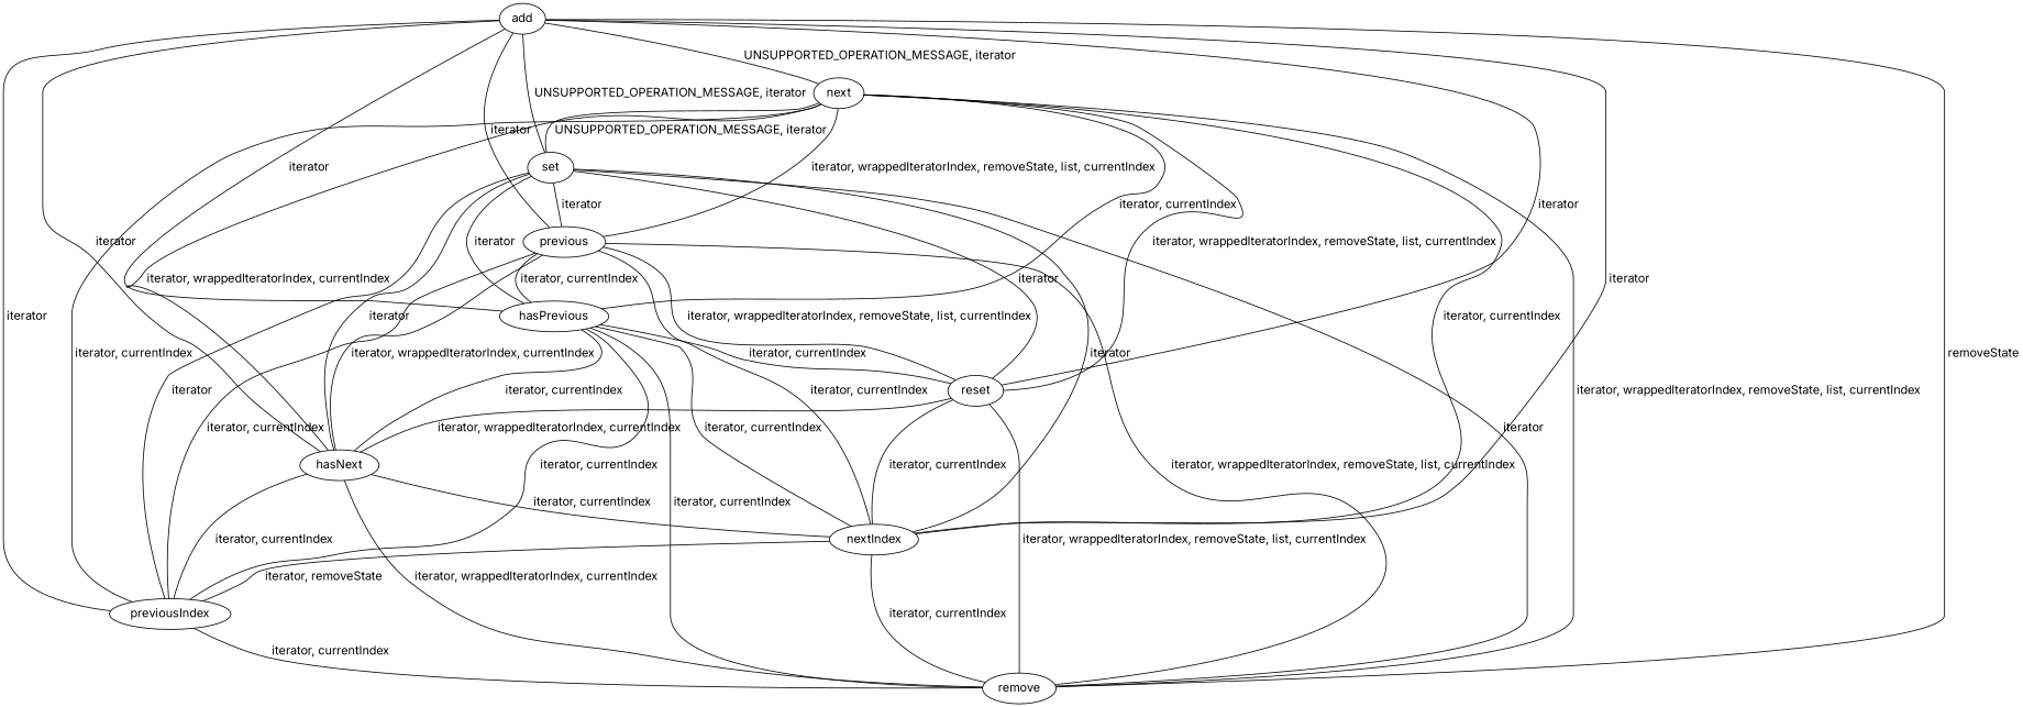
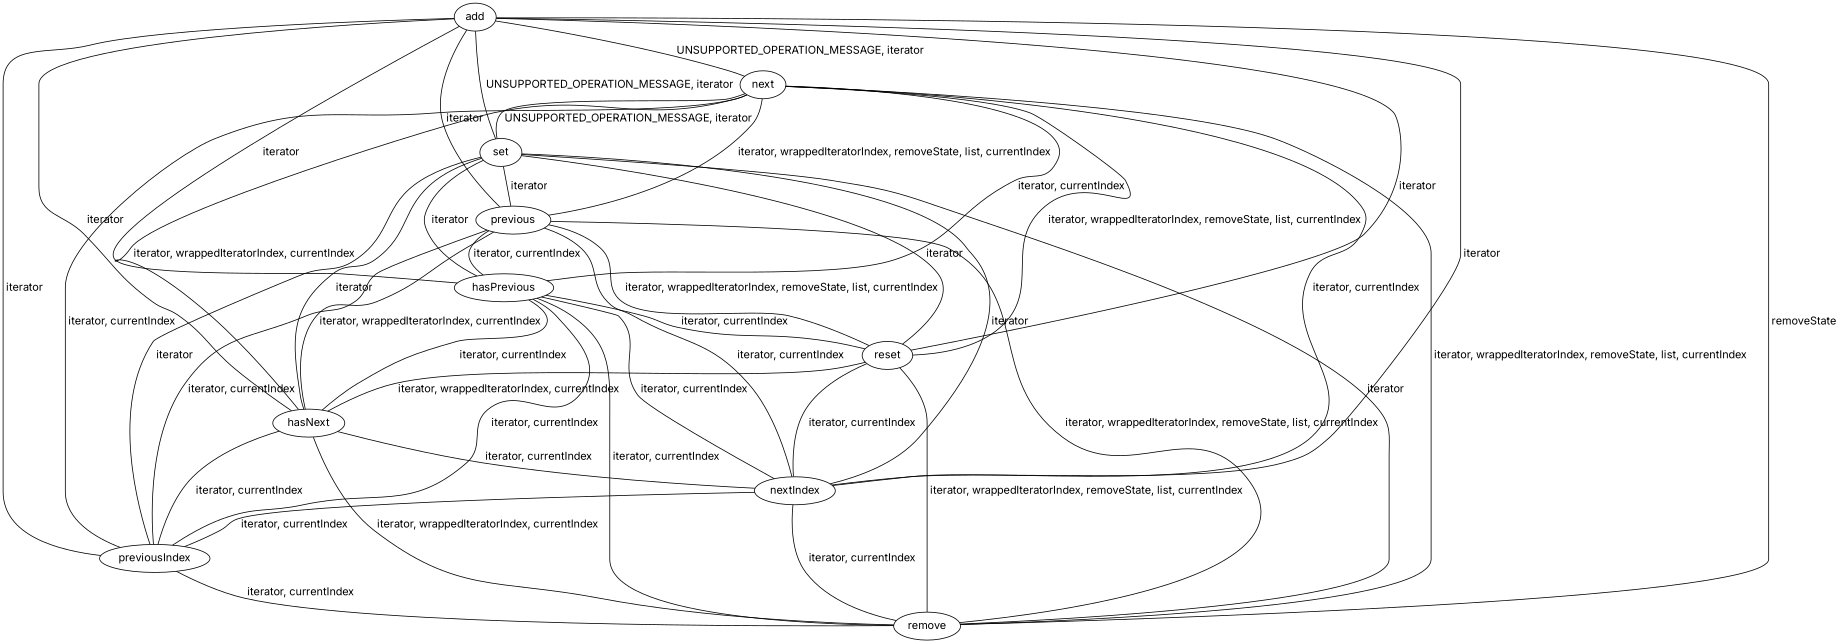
  digraph {
    fontname=Inter
    node [fontname=Inter]
    edge [dir=none fontname=Inter]
    add
    next
    set
    previous
    hasPrevious
    reset
    hasNext
    nextIndex
    previousIndex
    remove
    add -> next [label=" UNSUPPORTED_OPERATION_MESSAGE, iterator"]
    add -> set [label=" UNSUPPORTED_OPERATION_MESSAGE, iterator"]
    add -> previous [label=" iterator"]
    add -> hasPrevious [label=" iterator"]
    add -> reset [label=" iterator"]
    add -> hasNext [label=" iterator"]
    add -> nextIndex [label=" iterator"]
    add -> previousIndex [label=" iterator"]
    add -> remove [label=" removeState"]
    next -> set [label=" UNSUPPORTED_OPERATION_MESSAGE, iterator"]
    next -> previous [label=" iterator, wrappedIteratorIndex, removeState, list, currentIndex"]
    next -> hasPrevious [label=" iterator, currentIndex"]
    next -> reset [label=" iterator, wrappedIteratorIndex, removeState, list, currentIndex"]
    next -> hasNext [label=" iterator, wrappedIteratorIndex, currentIndex"]
    next -> nextIndex [label=" iterator, currentIndex"]
    next -> previousIndex [label=" iterator, currentIndex"]
    next -> remove [label=" iterator, wrappedIteratorIndex, removeState, list, currentIndex"]
    set -> previous [label=" iterator"]
    set -> hasPrevious [label=" iterator"]
    set -> reset [label=" iterator"]
    set -> hasNext [label=" iterator"]
    set -> nextIndex [label=" iterator"]
    set -> previousIndex [label=" iterator"]
    set -> remove [label=" iterator"]
    previous -> hasPrevious [label=" iterator, currentIndex"]
    previous -> reset [label=" iterator, wrappedIteratorIndex, removeState, list, currentIndex"]
    previous -> hasNext [label=" iterator, wrappedIteratorIndex, currentIndex"]
    previous -> nextIndex [label=" iterator, currentIndex"]
    previous -> previousIndex [label=" iterator, currentIndex"]
    previous -> remove [label=" iterator, wrappedIteratorIndex, removeState, list, currentIndex"]
    hasPrevious -> reset [label=" iterator, currentIndex"]
    hasPrevious -> hasNext [label=" iterator, currentIndex"]
    hasPrevious -> nextIndex [label=" iterator, currentIndex"]
    hasPrevious -> previousIndex [label=" iterator, currentIndex"]
    hasPrevious -> remove [label=" iterator, currentIndex"]
    reset -> hasNext [label=" iterator, wrappedIteratorIndex, currentIndex"]
    reset -> nextIndex [label=" iterator, currentIndex"]
    reset -> remove [label=" iterator, wrappedIteratorIndex, removeState, list, currentIndex"]
    hasNext -> nextIndex [label=" iterator, currentIndex"]
    hasNext -> previousIndex [label=" iterator, currentIndex"]
    hasNext -> remove [label=" iterator, wrappedIteratorIndex, currentIndex"]
-   nextIndex -> previousIndex [label=" iterator, removeState"]
+   nextIndex -> previousIndex [label=" iterator, currentIndex"]
    nextIndex -> remove [label=" iterator, currentIndex"]
    previousIndex -> remove [label=" iterator, currentIndex"]
  }
